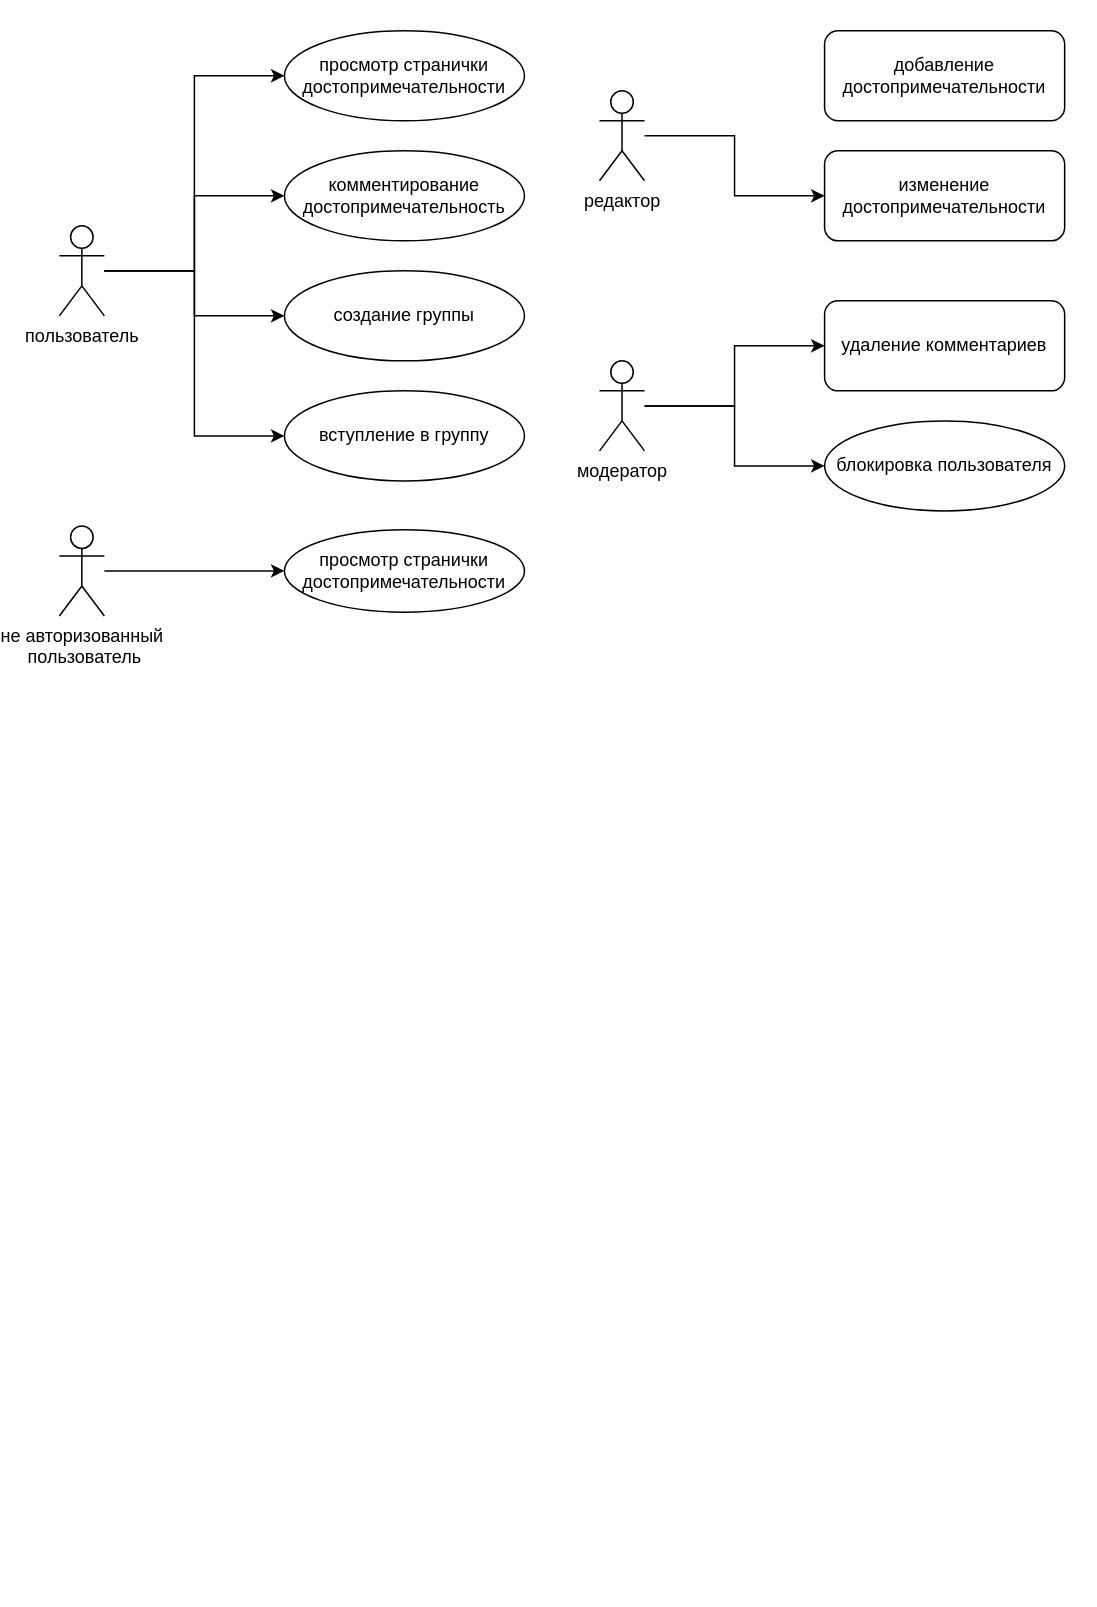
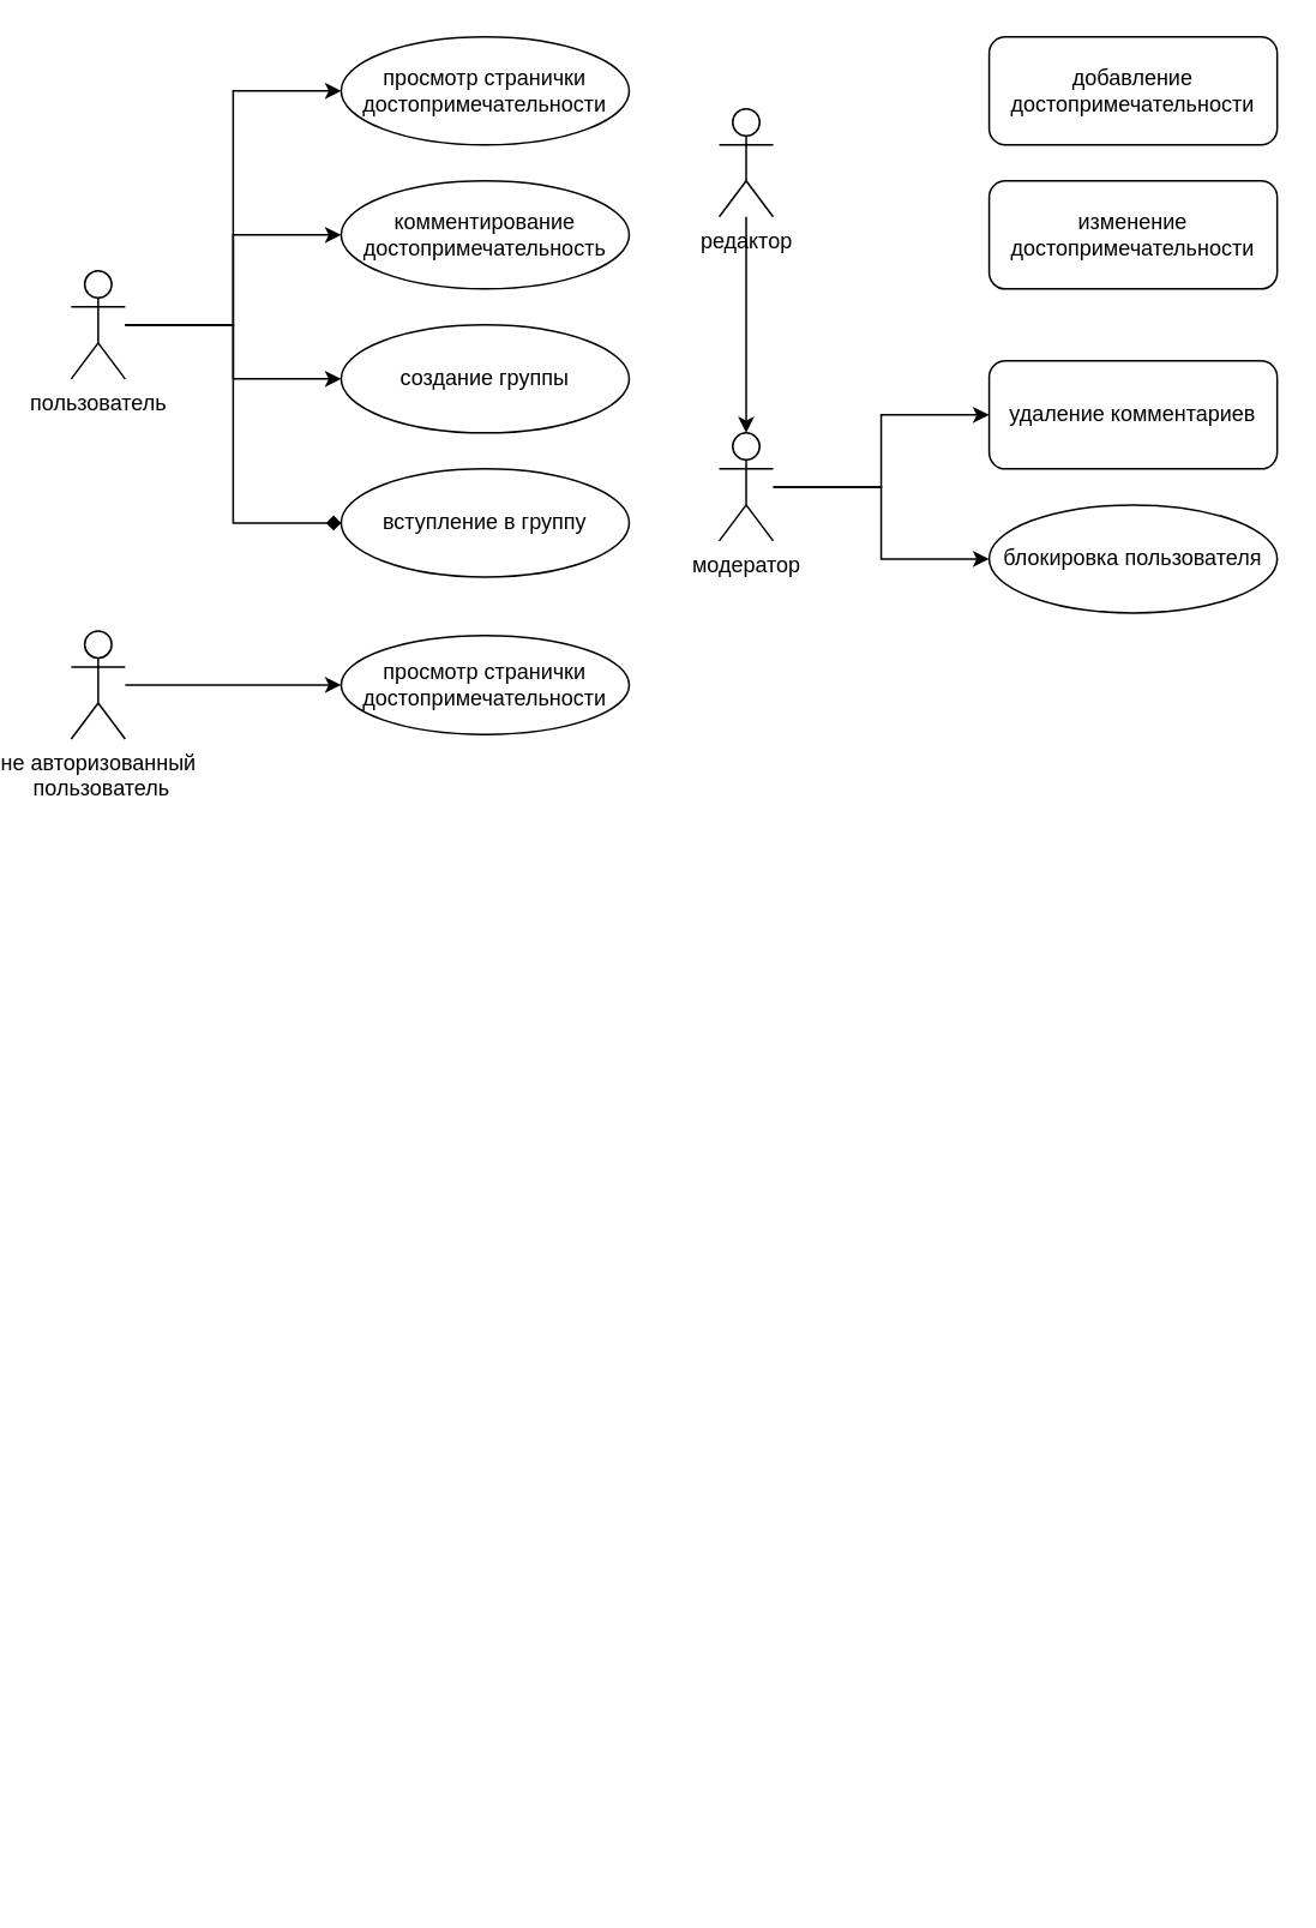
  <mxCell id="0" />
  <mxCell id="1" parent="0" />
  <mxCell id="2" style="edgeStyle=orthogonalEdgeStyle;rounded=0;html=1;dashed=1;labelBackgroundColor=none;startFill=0;endArrow=open;endFill=0;endSize=10;fontFamily=Verdana;fontSize=10;" parent="1" edge="1"><mxGeometry relative="1" as="geometry"><Array as="points"><mxPoint x="530" y="741" /></Array><mxPoint x="530" y="843" as="targetPoint" /></mxGeometry></mxCell>
  <mxCell id="3" style="edgeStyle=orthogonalEdgeStyle;rounded=0;html=1;dashed=1;labelBackgroundColor=none;startFill=0;endArrow=open;endFill=0;endSize=10;fontFamily=Verdana;fontSize=10;" parent="1" edge="1"><mxGeometry relative="1" as="geometry"><Array as="points" /><mxPoint x="670" y="834" as="sourcePoint" /></mxGeometry></mxCell>
  <mxCell id="4" style="edgeStyle=orthogonalEdgeStyle;rounded=0;html=1;dashed=1;labelBackgroundColor=none;startFill=0;endArrow=open;endFill=0;endSize=10;fontFamily=Verdana;fontSize=10;" parent="1" edge="1"><mxGeometry relative="1" as="geometry"><mxPoint x="670" y="968" as="sourcePoint" /></mxGeometry></mxCell>
  <mxCell id="5" style="edgeStyle=orthogonalEdgeStyle;rounded=0;html=1;dashed=1;labelBackgroundColor=none;startFill=0;endArrow=open;endFill=0;endSize=10;fontFamily=Verdana;fontSize=10;" parent="1" edge="1"><mxGeometry relative="1" as="geometry"><Array as="points" /><mxPoint x="670" y="623" as="sourcePoint" /></mxGeometry></mxCell>
  <mxCell id="6" style="edgeStyle=orthogonalEdgeStyle;rounded=0;html=1;dashed=1;labelBackgroundColor=none;startFill=0;endArrow=open;endFill=0;endSize=10;fontFamily=Verdana;fontSize=10;" parent="1" edge="1"><mxGeometry relative="1" as="geometry"><Array as="points"><mxPoint x="485" y="990" /><mxPoint x="485" y="990" /></Array><mxPoint x="485" y="983" as="sourcePoint" /></mxGeometry></mxCell>
  <mxCell id="7" style="edgeStyle=orthogonalEdgeStyle;rounded=0;html=1;dashed=1;labelBackgroundColor=none;startFill=0;endArrow=open;endFill=0;endSize=10;fontFamily=Verdana;fontSize=10;" parent="1" edge="1"><mxGeometry relative="1" as="geometry"><Array as="points"><mxPoint x="490" y="540" /></Array><mxPoint x="430" y="540" as="targetPoint" /></mxGeometry></mxCell>
  <mxCell id="8" style="edgeStyle=orthogonalEdgeStyle;rounded=0;html=1;dashed=1;labelBackgroundColor=none;startFill=0;endArrow=open;endFill=0;endSize=10;fontFamily=Verdana;fontSize=10;" parent="1" edge="1"><mxGeometry relative="1" as="geometry"><Array as="points"><mxPoint x="350" y="1049" /><mxPoint x="350" y="1049" /></Array><mxPoint x="320" y="1049" as="sourcePoint" /></mxGeometry></mxCell>
  <mxCell id="9" style="edgeStyle=orthogonalEdgeStyle;rounded=0;html=1;labelBackgroundColor=none;startFill=0;endArrow=open;endFill=0;endSize=10;fontFamily=Verdana;fontSize=10;dashed=1;" parent="1" edge="1"><mxGeometry relative="1" as="geometry"><mxPoint x="190" y="177" as="sourcePoint" /></mxGeometry></mxCell>
  <mxCell id="10" style="edgeStyle=orthogonalEdgeStyle;rounded=0;html=1;exitX=1;exitY=0.75;dashed=1;labelBackgroundColor=none;startFill=0;endArrow=open;endFill=0;endSize=10;fontFamily=Verdana;fontSize=10;" parent="1" edge="1"><mxGeometry relative="1" as="geometry"><Array as="points"><mxPoint x="470" y="212" /><mxPoint x="470" y="162" /></Array><mxPoint x="190" y="212" as="sourcePoint" /></mxGeometry></mxCell>
  <mxCell id="11" style="edgeStyle=orthogonalEdgeStyle;rounded=0;html=1;exitX=1;exitY=0.75;dashed=1;labelBackgroundColor=none;startFill=0;endArrow=open;endFill=0;endSize=10;fontFamily=Verdana;fontSize=10;" parent="1" edge="1"><mxGeometry relative="1" as="geometry"><Array as="points"><mxPoint x="260" y="395" /><mxPoint x="260" y="460" /></Array><mxPoint x="190" y="395" as="sourcePoint" /></mxGeometry></mxCell>
  <mxCell id="12" style="edgeStyle=orthogonalEdgeStyle;rounded=0;html=1;dashed=1;labelBackgroundColor=none;startFill=0;endArrow=open;endFill=0;endSize=10;fontFamily=Verdana;fontSize=10;" parent="1" edge="1"><mxGeometry relative="1" as="geometry"><Array as="points"><mxPoint x="260" y="510" /><mxPoint x="260" y="480" /></Array><mxPoint x="190" y="510" as="sourcePoint" /></mxGeometry></mxCell>
  <mxCell id="13" style="edgeStyle=orthogonalEdgeStyle;rounded=0;html=1;dashed=1;labelBackgroundColor=none;startFill=0;endArrow=open;endFill=0;endSize=10;fontFamily=Verdana;fontSize=10;" parent="1" edge="1"><mxGeometry relative="1" as="geometry"><mxPoint x="190" y="540" as="sourcePoint" /></mxGeometry></mxCell>
  <mxCell id="14" style="edgeStyle=orthogonalEdgeStyle;rounded=0;html=1;dashed=1;labelBackgroundColor=none;startFill=0;endArrow=open;endFill=0;endSize=10;fontFamily=Verdana;fontSize=10;" parent="1" edge="1"><mxGeometry relative="1" as="geometry"><Array as="points"><mxPoint x="240" y="600" /><mxPoint x="240" y="662" /></Array><mxPoint x="190" y="600" as="sourcePoint" /></mxGeometry></mxCell>
  <mxCell id="15" style="edgeStyle=orthogonalEdgeStyle;rounded=0;html=1;dashed=1;labelBackgroundColor=none;startFill=0;endArrow=open;endFill=0;endSize=10;fontFamily=Verdana;fontSize=10;" parent="1" edge="1"><mxGeometry relative="1" as="geometry"><Array as="points"><mxPoint x="290" y="580" /><mxPoint x="290" y="580" /></Array><mxPoint x="190" y="580" as="sourcePoint" /></mxGeometry></mxCell>
  <mxCell id="16" style="edgeStyle=orthogonalEdgeStyle;rounded=0;html=1;dashed=1;labelBackgroundColor=none;startFill=0;endArrow=open;endFill=0;endSize=10;fontFamily=Verdana;fontSize=10;" parent="1" edge="1"><mxGeometry relative="1" as="geometry"><Array as="points"><mxPoint x="110" y="800" /></Array><mxPoint x="110" y="610" as="sourcePoint" /></mxGeometry></mxCell>
  <mxCell id="17" style="edgeStyle=orthogonalEdgeStyle;rounded=0;html=1;dashed=1;labelBackgroundColor=none;startFill=0;endArrow=open;endFill=0;endSize=10;fontFamily=Verdana;fontSize=10;" parent="1" edge="1"><mxGeometry relative="1" as="geometry"><Array as="points"><mxPoint x="80" y="998" /></Array><mxPoint x="80" y="610" as="sourcePoint" /></mxGeometry></mxCell>
  <mxCell id="18" style="edgeStyle=orthogonalEdgeStyle;rounded=0;html=1;dashed=1;labelBackgroundColor=none;startFill=0;endArrow=open;endFill=0;endSize=10;fontFamily=Verdana;fontSize=10;" parent="1" edge="1"><mxGeometry relative="1" as="geometry"><Array as="points"><mxPoint x="510" y="610" /></Array><mxPoint x="590" y="610" as="sourcePoint" /></mxGeometry></mxCell>
  <mxCell id="19" style="edgeStyle=orthogonalEdgeStyle;rounded=0;orthogonalLoop=1;jettySize=auto;html=1;entryX=0;entryY=0.5;entryDx=0;entryDy=0;" parent="1" source="23" target="31" edge="1"><mxGeometry relative="1" as="geometry" /></mxCell>
  <mxCell id="20" style="edgeStyle=orthogonalEdgeStyle;rounded=0;orthogonalLoop=1;jettySize=auto;html=1;entryX=0;entryY=0.5;entryDx=0;entryDy=0;" parent="1" source="23" target="32" edge="1"><mxGeometry relative="1" as="geometry" /></mxCell>
  <mxCell id="21" style="edgeStyle=orthogonalEdgeStyle;rounded=0;orthogonalLoop=1;jettySize=auto;html=1;entryX=0;entryY=0.5;entryDx=0;entryDy=0;" edge="1" parent="1" source="23" target="38"><mxGeometry relative="1" as="geometry" /></mxCell>
- <mxCell id="22" style="edgeStyle=orthogonalEdgeStyle;rounded=0;orthogonalLoop=1;jettySize=auto;html=1;entryX=0;entryY=0.5;entryDx=0;entryDy=0;" edge="1" parent="1" source="23" target="39"><mxGeometry relative="1" as="geometry" /></mxCell>
+ <mxCell id="22" style="edgeStyle=orthogonalEdgeStyle;rounded=0;orthogonalLoop=1;jettySize=auto;html=1;entryX=0;entryY=0.5;entryDx=0;entryDy=0;endArrow=diamond;" edge="1" parent="1" source="23" target="39"><mxGeometry relative="1" as="geometry" /></mxCell>
  <mxCell id="23" value="пользователь&lt;br&gt;" style="shape=umlActor;verticalLabelPosition=bottom;verticalAlign=top;html=1;outlineConnect=0;" parent="1" vertex="1"><mxGeometry x="20" y="150" width="30" height="60" as="geometry" /></mxCell>
- <mxCell id="24" style="edgeStyle=orthogonalEdgeStyle;rounded=0;orthogonalLoop=1;jettySize=auto;html=1;entryX=0;entryY=0.5;entryDx=0;entryDy=0;" parent="1" source="25" target="34" edge="1"><mxGeometry relative="1" as="geometry" /></mxCell>
+ <mxCell id="24" style="edgeStyle=orthogonalEdgeStyle;rounded=0;orthogonalLoop=1;jettySize=auto;html=1;" parent="1" source="25" target="28" edge="1"><mxGeometry relative="1" as="geometry" /></mxCell>
  <mxCell id="25" value="редактор" style="shape=umlActor;verticalLabelPosition=bottom;verticalAlign=top;html=1;outlineConnect=0;" parent="1" vertex="1"><mxGeometry x="380" y="60" width="30" height="60" as="geometry" /></mxCell>
  <mxCell id="26" style="edgeStyle=orthogonalEdgeStyle;rounded=0;orthogonalLoop=1;jettySize=auto;html=1;entryX=0;entryY=0.5;entryDx=0;entryDy=0;" parent="1" source="28" target="35" edge="1"><mxGeometry relative="1" as="geometry" /></mxCell>
  <mxCell id="27" style="edgeStyle=orthogonalEdgeStyle;rounded=0;orthogonalLoop=1;jettySize=auto;html=1;entryX=0;entryY=0.5;entryDx=0;entryDy=0;" parent="1" source="28" target="36" edge="1"><mxGeometry relative="1" as="geometry" /></mxCell>
  <mxCell id="28" value="модератор" style="shape=umlActor;verticalLabelPosition=bottom;verticalAlign=top;html=1;outlineConnect=0;" parent="1" vertex="1"><mxGeometry x="380" y="240" width="30" height="60" as="geometry" /></mxCell>
  <mxCell id="29" style="edgeStyle=orthogonalEdgeStyle;rounded=0;orthogonalLoop=1;jettySize=auto;html=1;entryX=0;entryY=0.5;entryDx=0;entryDy=0;" parent="1" source="30" target="37" edge="1"><mxGeometry relative="1" as="geometry" /></mxCell>
  <mxCell id="30" value="не авторизованный&lt;br&gt;&amp;nbsp;пользователь" style="shape=umlActor;verticalLabelPosition=bottom;verticalAlign=top;html=1;outlineConnect=0;" parent="1" vertex="1"><mxGeometry x="20" y="350" width="30" height="60" as="geometry" /></mxCell>
  <mxCell id="31" value="просмотр странички достопримечательности" style="ellipse;whiteSpace=wrap;html=1;" parent="1" vertex="1"><mxGeometry x="170" width="160" height="60" as="geometry" y="20" /></mxCell>
  <mxCell id="32" value="комментирование достопримечательность" style="ellipse;whiteSpace=wrap;html=1;" parent="1" vertex="1"><mxGeometry x="170" y="100" width="160" height="60" as="geometry" /></mxCell>
  <mxCell id="33" value="добавление достопримечательности" style="whiteSpace=wrap;html=1;rounded=1;" parent="1" vertex="1"><mxGeometry x="530" width="160" height="60" as="geometry" y="20" /></mxCell>
  <mxCell id="34" value="изменение достопримечательности" style="whiteSpace=wrap;html=1;rounded=1;" parent="1" vertex="1"><mxGeometry x="530" y="100" width="160" height="60" as="geometry" /></mxCell>
  <mxCell id="35" value="удаление комментариев" style="whiteSpace=wrap;html=1;rounded=1;" parent="1" vertex="1"><mxGeometry x="530" y="200" width="160" height="60" as="geometry" /></mxCell>
  <mxCell id="36" value="блокировка пользователя" style="ellipse;whiteSpace=wrap;html=1;" parent="1" vertex="1"><mxGeometry x="530" y="280" width="160" height="60" as="geometry" /></mxCell>
  <mxCell id="37" value="просмотр странички достопримечательности" style="ellipse;whiteSpace=wrap;html=1;" parent="1" vertex="1"><mxGeometry x="170" y="352.5" width="160" height="55" as="geometry" /></mxCell>
  <mxCell id="38" value="создание группы" style="ellipse;whiteSpace=wrap;html=1;" vertex="1" parent="1"><mxGeometry x="170" y="180" width="160" height="60" as="geometry" /></mxCell>
  <mxCell id="39" value="вступление в группу" style="ellipse;whiteSpace=wrap;html=1;" vertex="1" parent="1"><mxGeometry x="170" y="260" width="160" height="60" as="geometry" /></mxCell>
